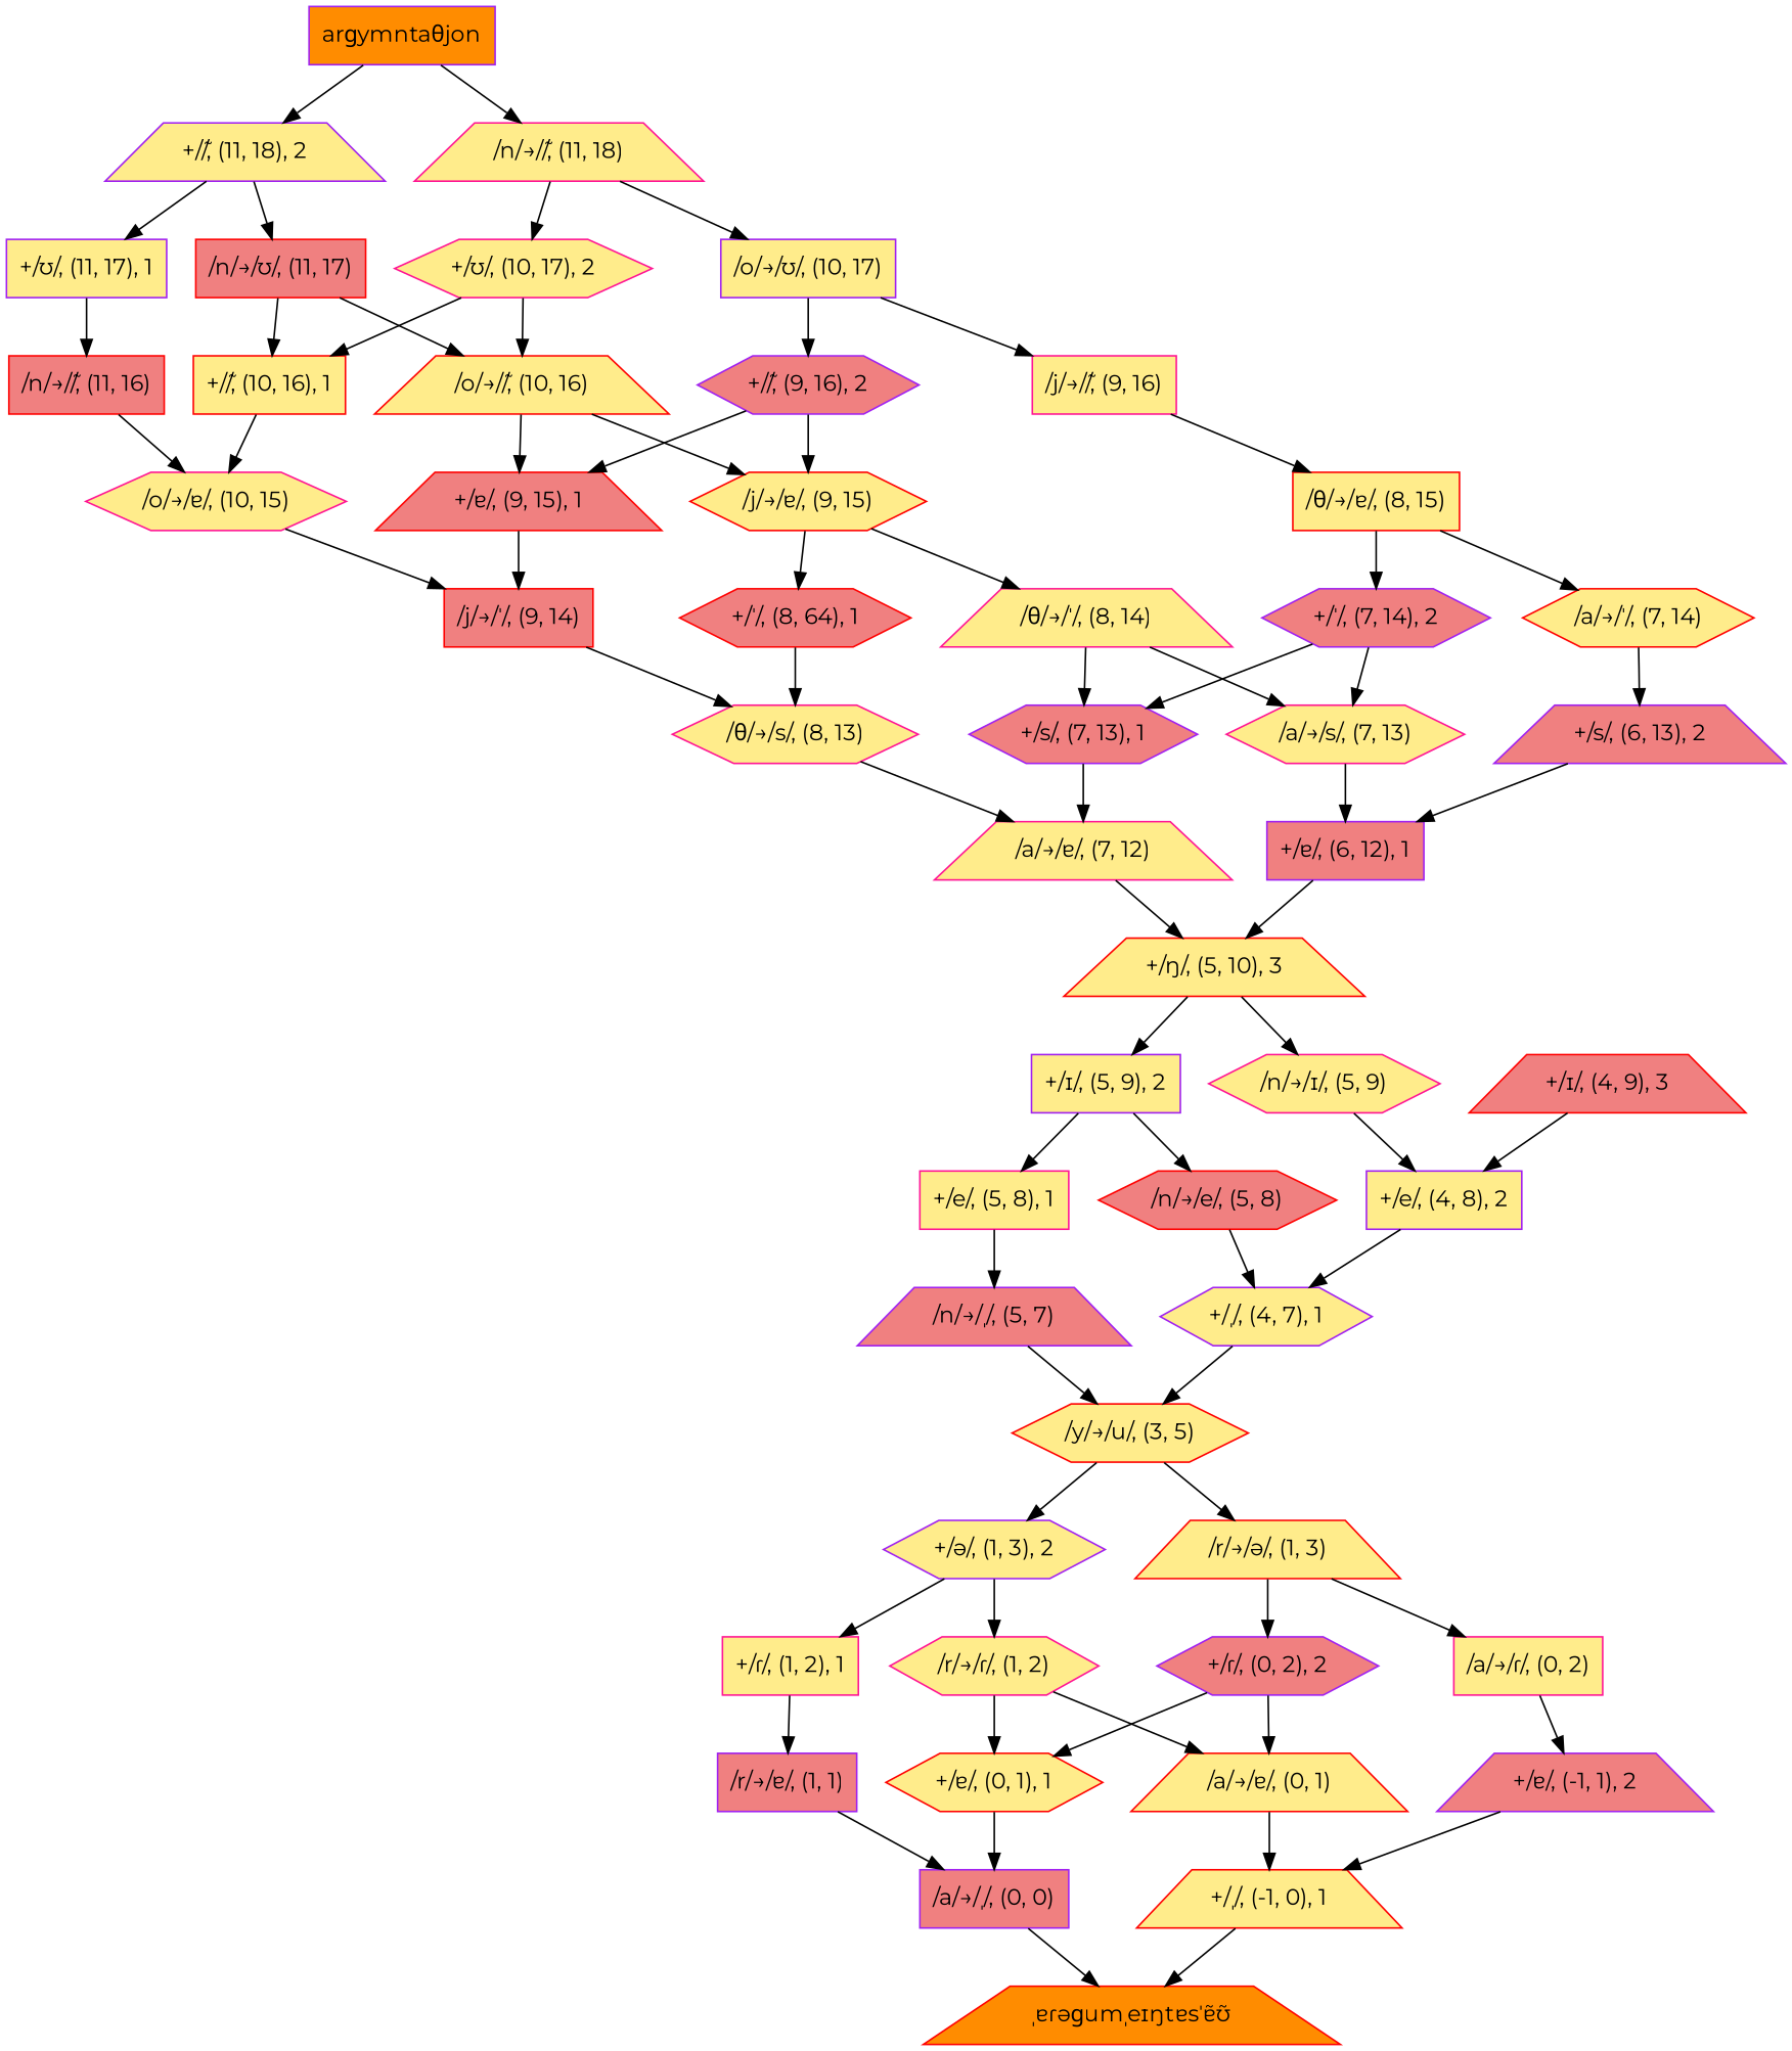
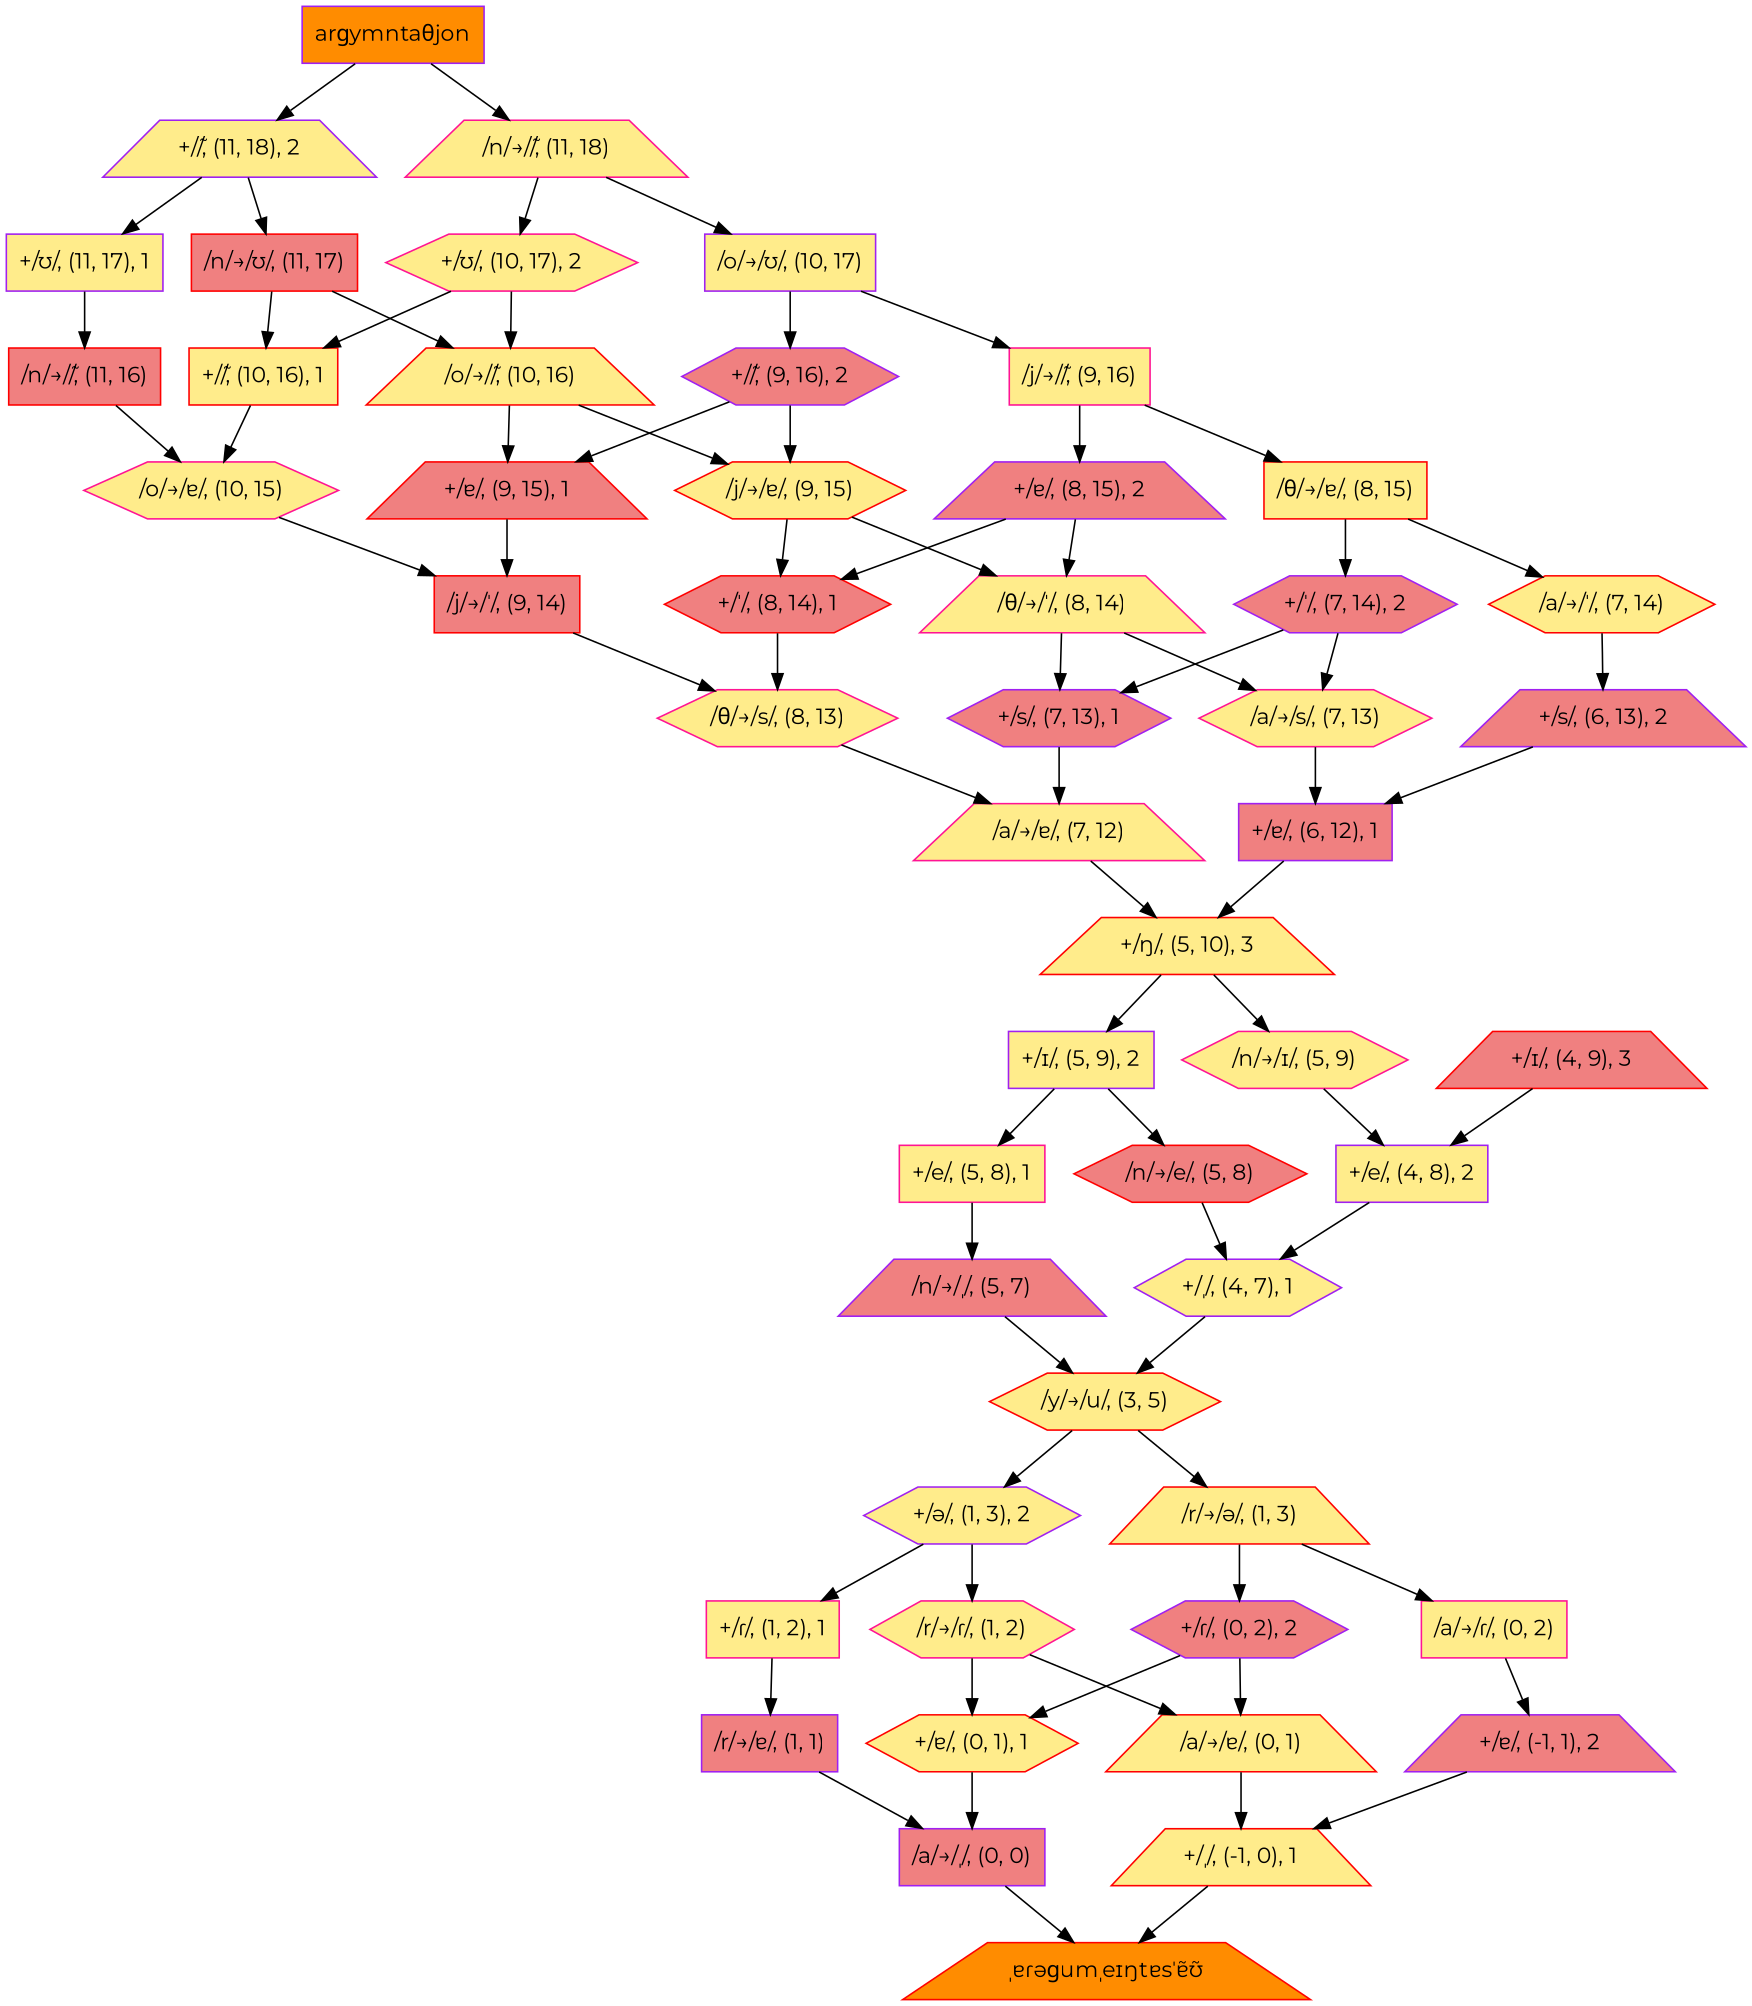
  digraph {
    fontname=Montserrat
    node [color=purple fillcolor=lightgoldenrod1 fontname=Montserrat shape=hexagon style=filled]
    edge [fontname=Montserrat]
    n1 [fillcolor=darkorange label="arɡymntaθjon" shape=box]
    n2 [label="+/̃/, (11, 18), 2" shape=trapezium]
    n3 [color=deeppink label="/n/→/̃/, (11, 18)" shape=trapezium]
    n4 [label="+/ʊ/, (11, 17), 1" shape=box]
    n5 [color=red fillcolor=lightcoral label="/n/→/ʊ/, (11, 17)" shape=box]
    n6 [color=deeppink label="+/ʊ/, (10, 17), 2"]
    n7 [label="/o/→/ʊ/, (10, 17)" shape=box]
    n8 [color=red fillcolor=lightcoral label="/n/→/̃/, (11, 16)" shape=box]
    n9 [color=red label="+/̃/, (10, 16), 1" shape=box]
    n10 [color=red label="/o/→/̃/, (10, 16)" shape=trapezium]
    n11 [color=deeppink label="/o/→/ɐ/, (10, 15)"]
    n12 [color=red fillcolor=lightcoral label="/j/→/ˈ/, (9, 14)" shape=box]
    n13 [color=deeppink label="/θ/→/s/, (8, 13)"]
    n14 [color=deeppink label="/a/→/ɐ/, (7, 12)" shape=trapezium]
    n15 [color=red label="+/ŋ/, (5, 10), 3" shape=trapezium]
    n16 [label="+/ɪ/, (5, 9), 2" shape=box]
    n17 [color=deeppink label="/n/→/ɪ/, (5, 9)"]
    n18 [color=deeppink label="+/e/, (5, 8), 1" shape=box]
    n19 [color=red fillcolor=lightcoral label="/n/→/e/, (5, 8)"]
    n20 [label="+/e/, (4, 8), 2" shape=box]
    n21 [fillcolor=lightcoral label="/n/→/ˌ/, (5, 7)" shape=trapezium]
    n22 [label="+/ˌ/, (4, 7), 1"]
    n23 [color=red label="/y/→/u/, (3, 5)"]
    n24 [label="+/ə/, (1, 3), 2"]
    n25 [color=red label="/r/→/ə/, (1, 3)" shape=trapezium]
    n26 [color=deeppink label="+/ɾ/, (1, 2), 1" shape=box]
    n27 [color=deeppink label="/r/→/ɾ/, (1, 2)"]
    n28 [fillcolor=lightcoral label="+/ɾ/, (0, 2), 2"]
    n29 [color=deeppink label="/a/→/ɾ/, (0, 2)" shape=box]
    n30 [fillcolor=lightcoral label="/r/→/ɐ/, (1, 1)" shape=box]
    n31 [color=red label="+/ɐ/, (0, 1), 1"]
    n32 [color=red label="/a/→/ɐ/, (0, 1)" shape=trapezium]
    n33 [fillcolor=lightcoral label="/a/→/ˌ/, (0, 0)" shape=box]
    n34 [color=red fillcolor=darkorange label="ˌɐɾəɡumˌeɪŋtɐsˈɐ̃ʊ̃" shape=trapezium]
    n35 [color=red label="+/ˌ/, (-1, 0), 1" shape=trapezium]
    n36 [fillcolor=lightcoral label="+/ɐ/, (-1, 1), 2" shape=trapezium]
    n37 [color=red fillcolor=lightcoral label="+/ɪ/, (4, 9), 3" shape=trapezium]
    n38 [color=red fillcolor=lightcoral label="+/ɐ/, (9, 15), 1" shape=trapezium]
    n39 [color=red label="/j/→/ɐ/, (9, 15)"]
-   n40 [color=red fillcolor=lightcoral label="+/ˈ/, (8, 64), 1"]
+   n40 [color=red fillcolor=lightcoral label="+/ˈ/, (8, 14), 1"]
    n41 [color=deeppink label="/θ/→/ˈ/, (8, 14)" shape=trapezium]
    n42 [fillcolor=lightcoral label="+/s/, (7, 13), 1"]
    n43 [color=deeppink label="/a/→/s/, (7, 13)"]
    n44 [fillcolor=lightcoral label="+/ɐ/, (6, 12), 1" shape=box]
    n45 [fillcolor=lightcoral label="+/̃/, (9, 16), 2"]
    n46 [color=deeppink label="/j/→/̃/, (9, 16)" shape=box]
+   n47 [fillcolor=lightcoral label="+/ɐ/, (8, 15), 2" shape=trapezium]
    n48 [color=red label="/θ/→/ɐ/, (8, 15)" shape=box]
    n49 [fillcolor=lightcoral label="+/ˈ/, (7, 14), 2"]
    n50 [color=red label="/a/→/ˈ/, (7, 14)"]
    n51 [fillcolor=lightcoral label="+/s/, (6, 13), 2" shape=trapezium]
    n1 -> n2
    n1 -> n3
    n2 -> n4
    n2 -> n5
    n3 -> n6
    n3 -> n7
    n4 -> n8
    n5 -> n9
    n5 -> n10
    n6 -> n9
    n6 -> n10
    n7 -> n45
    n7 -> n46
    n8 -> n11
    n9 -> n11
    n10 -> n38
    n10 -> n39
    n11 -> n12
    n12 -> n13
    n13 -> n14
    n14 -> n15
    n15 -> n16
    n15 -> n17
    n16 -> n18
    n16 -> n19
    n17 -> n20
    n18 -> n21
    n19 -> n22
    n20 -> n22
    n21 -> n23
    n22 -> n23
    n23 -> n24
    n23 -> n25
    n24 -> n26
    n24 -> n27
    n25 -> n28
    n25 -> n29
    n26 -> n30
    n27 -> n31
    n27 -> n32
    n28 -> n31
    n28 -> n32
    n29 -> n36
    n30 -> n33
    n31 -> n33
    n32 -> n35
    n33 -> n34
    n35 -> n34
    n36 -> n35
    n37 -> n20
    n38 -> n12
    n39 -> n40
    n39 -> n41
    n40 -> n13
    n41 -> n42
    n41 -> n43
    n42 -> n14
    n43 -> n44
    n44 -> n15
    n45 -> n38
    n45 -> n39
+   n46 -> n47
    n46 -> n48
+   n47 -> n40
+   n47 -> n41
    n48 -> n49
    n48 -> n50
    n49 -> n42
    n49 -> n43
    n50 -> n51
    n51 -> n44
  }
